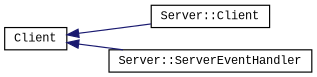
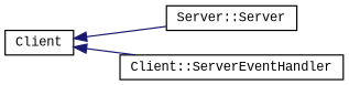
  digraph {
    fontname="Liberation Mono"
    rankdir=LR
    node [color=black fillcolor=white fontname="Liberation Mono" fontsize=10 shape=record style=filled]
    edge [color=midnightblue dir=back fontname="Liberation Mono" fontsize=10 labelfontname=Helvetica labelfontsize=10 style=solid]
    n1 [height=0.2 label=Client width=0.4]
-   n2 [height=0.2 label="Server::Client" width=0.4]
-   n3 [height=0.2 label="Server::ServerEventHandler" width=0.4]
+   n2 [height=0.2 label="Server::Server" width=0.4]
+   n3 [height=0.2 label="Client::ServerEventHandler" width=0.4]
    n1 -> n2
    n1 -> n3
  }
